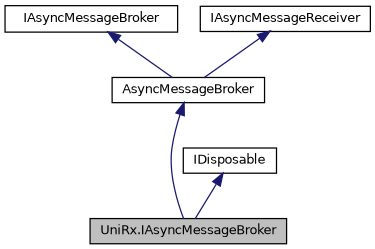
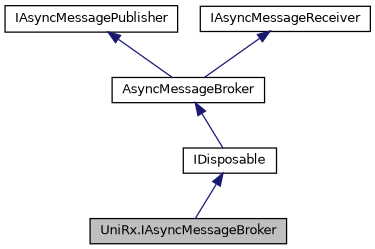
  digraph {
    node [color=black fillcolor=white fontname=Helvetica fontsize=10 shape=record style=filled]
    edge [color=midnightblue dir=back fontname=Helvetica fontsize=10 labelfontname=Helvetica labelfontsize=10 style=solid]
    n1 [fillcolor=grey75 fontcolor=black height=0.2 label="UniRx.IAsyncMessageBroker" width=0.4]
    n2 [height=0.2 label=AsyncMessageBroker width=0.4]
-   n3 [height=0.2 label=IAsyncMessageBroker width=0.4]
+   n3 [height=0.2 label=IAsyncMessagePublisher width=0.4]
    n4 [height=0.2 label=IAsyncMessageReceiver width=0.4]
    n5 [height=0.2 label=IDisposable width=0.4]
-   n2 -> n1
+   n2 -> n5
    n3 -> n2
    n4 -> n2
    n5 -> n1
  }
